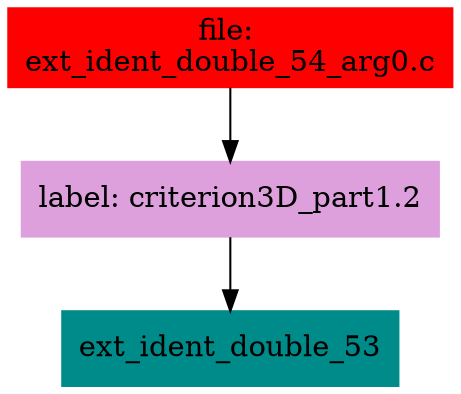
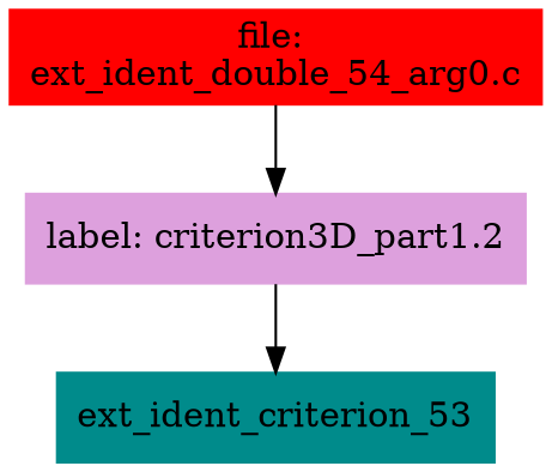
  digraph {
    node [shape=box style=filled]
    n1 [color=red label="file: \next_ident_double_54_arg0.c"]
    n2 [color=plum label="label: criterion3D_part1.2"]
-   n3 [color=cyan4 label=ext_ident_double_53]
+   n3 [color=cyan4 label=ext_ident_criterion_53]
    n1 -> n2
    n2 -> n3
  }
